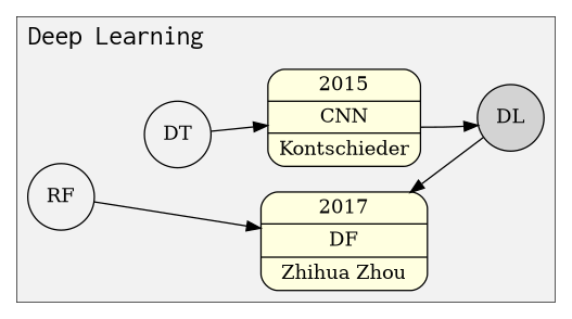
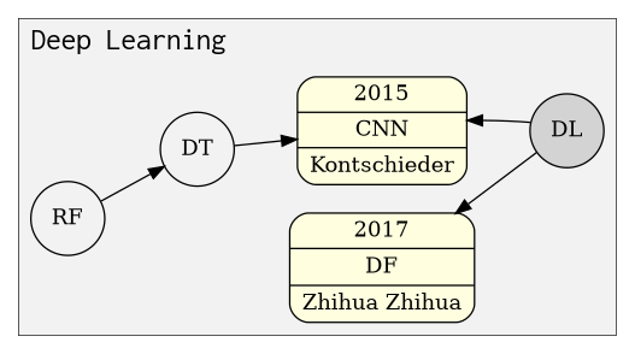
  digraph {
    compound=true
    fontname="Inconsolata, Consolas"
    fontsize=20
    forcelabels=true
    penwidth=0.5
    rankdir=LR
    ranksep=0.5
    node [shape=circle style=filled]
    n1 [fillcolor=lightyellow label="2015|CNN|Kontschieder" shape=Mrecord]
-   n2 [fillcolor=lightyellow label="2017|DF|Zhihua Zhou" shape=Mrecord]
+   n2 [fillcolor=lightyellow label="2017|DF|Zhihua Zhihua" shape=Mrecord]
    n3 [filledcolor=gray95 label=DL]
    n4 [label=DT style=""]
    n5 [label=RF style=""]
    subgraph cluster_1 {
      fillcolor=gray95
      label="Deep Learning"
      labeljust=left
      style=filled
      n3
      n4
      n5
      subgraph sub_2 {
        fillcolor=gray95
        label="Deep Learning"
        labeljust=left
        rank=same
        style=filled
        n1
        n2
      }
    }
-   n1 -> n3
+   n3 -> n1
    n3 -> n2
    n4 -> n1
-   n5 -> n2
+   n5 -> n4
  }
